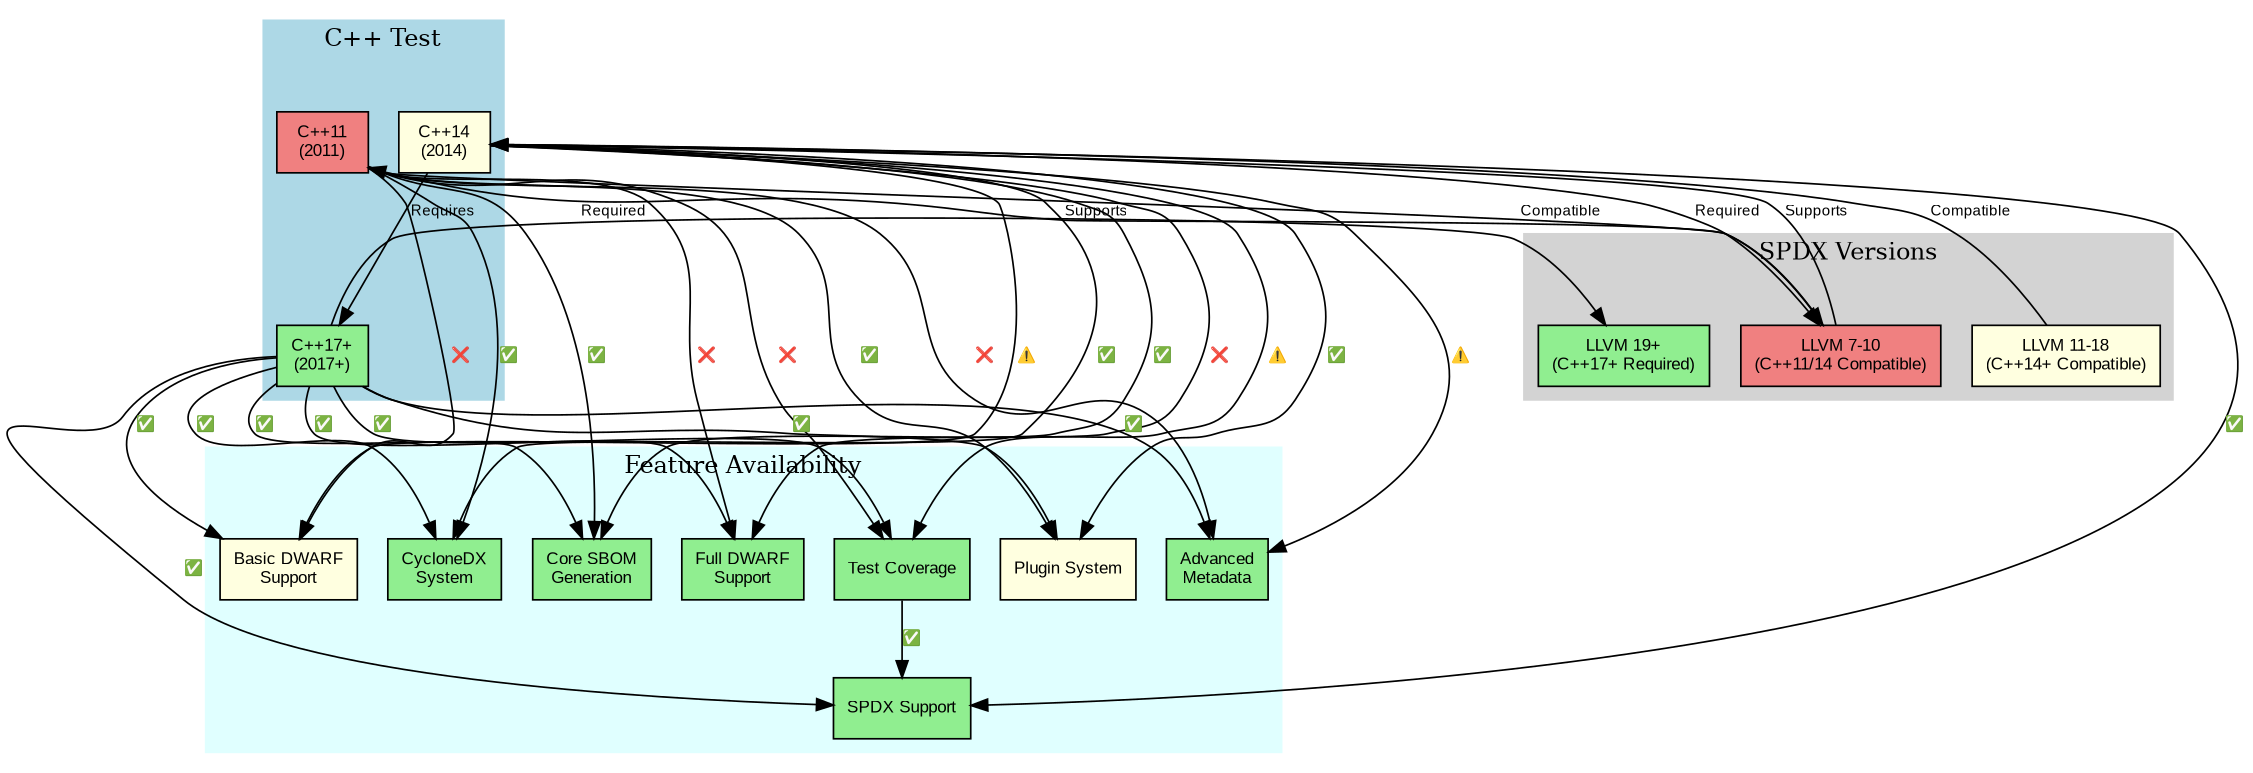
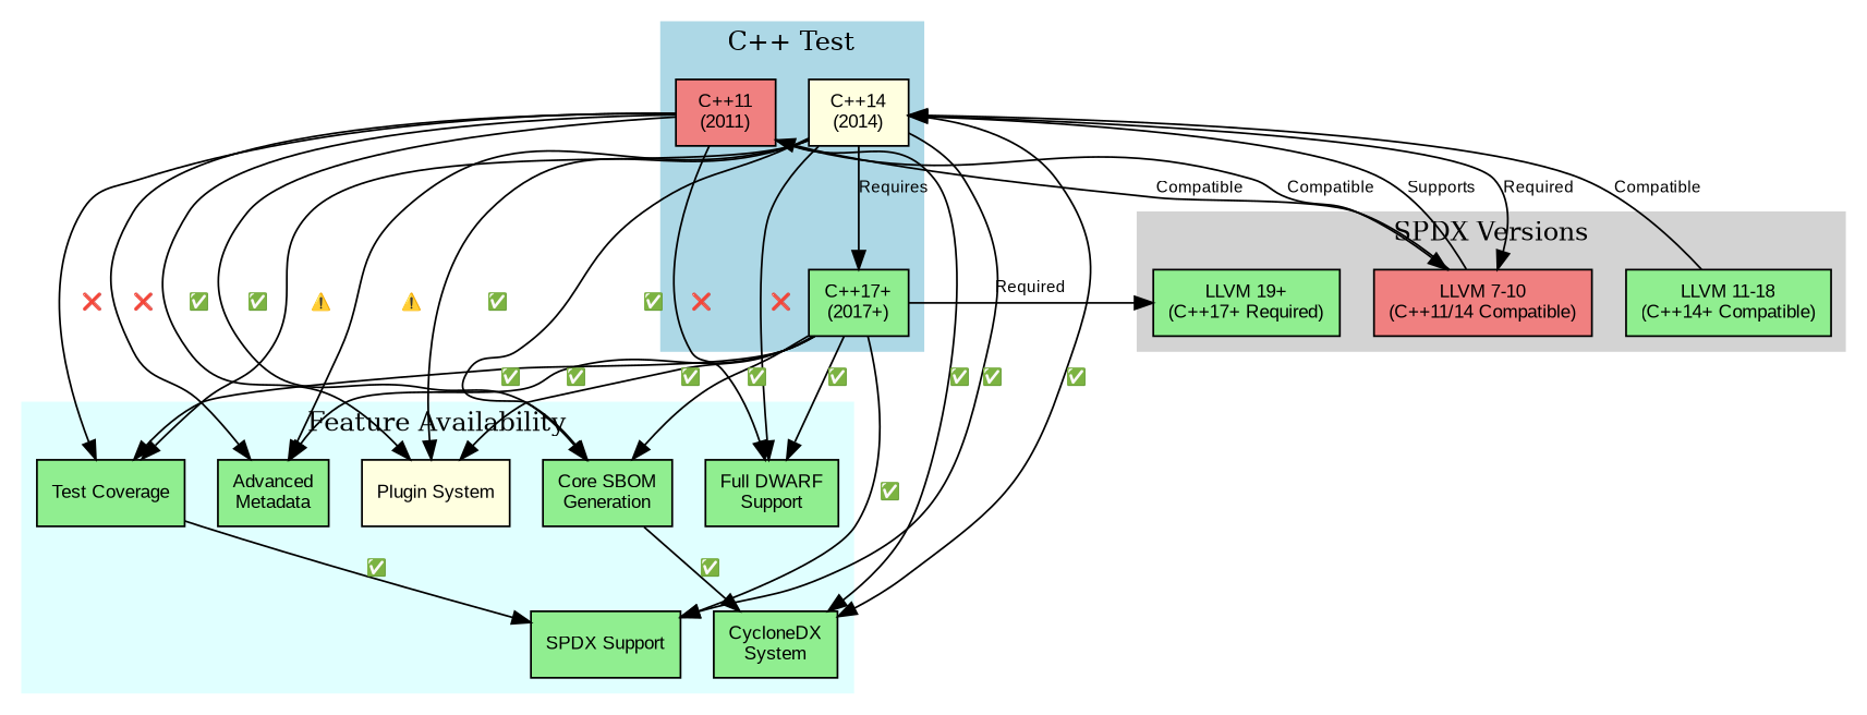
  digraph {
    rankdir=TB
    node [fillcolor=lightgreen fontname=Arial fontsize=10 shape=box style=filled]
    edge [fontname=Arial fontsize=9]
    n1 [fillcolor=lightcoral label="C++11\n(2011)"]
    n2 [fillcolor=lightyellow label="C++14\n(2014)"]
    n3 [label="C++17+\n(2017+)"]
    n4 [fillcolor=lightcoral label="LLVM 7-10\n(C++11/14 Compatible)"]
-   n5 [fillcolor=lightyellow label="LLVM 11-18\n(C++14+ Compatible)"]
+   n5 [label="LLVM 11-18\n(C++14+ Compatible)"]
    n6 [label="LLVM 19+\n(C++17+ Required)"]
    n7 [label="Core SBOM\nGeneration"]
    n8 [label="SPDX Support"]
    n9 [label="CycloneDX\nSystem"]
-   n10 [fillcolor=lightyellow label="Basic DWARF\nSupport"]
    n11 [label="Full DWARF\nSupport"]
    n12 [label="Advanced\nMetadata"]
    n13 [fillcolor=lightyellow label="Plugin System"]
    n14 [label="Test Coverage"]
    subgraph cluster_1 {
      color=lightblue
      label="C++ Test"
      style=filled
      n1
      n2
      n3
    }
    subgraph cluster_2 {
      color=lightgray
      label="SPDX Versions"
      style=filled
      n4
      n5
      n6
    }
    subgraph cluster_3 {
      color=lightcyan
      label="Feature Availability"
      style=filled
      n7
      n8
      n9
-     n10
      n11
      n12
      n13
      n14
    }
    n1 -> n4 [label=Compatible]
    n1 -> n7 [label="✅"]
    n1 -> n9 [label="✅"]
-   n1 -> n10 [label="❌"]
    n1 -> n11 [label="❌"]
    n1 -> n12 [label="❌"]
    n1 -> n13 [label="✅"]
    n1 -> n14 [label="❌"]
    n2 -> n3 [label=Requires]
    n2 -> n4 [label=Required]
    n2 -> n7 [label="✅"]
    n2 -> n8 [label="✅"]
    n2 -> n9 [label="✅"]
-   n2 -> n10 [label="⚠️"]
    n2 -> n11 [label="❌"]
    n2 -> n12 [label="⚠️"]
    n2 -> n13 [label="✅"]
    n2 -> n14 [label="⚠️"]
    n3 -> n6 [label=Required]
    n3 -> n7 [label="✅"]
    n3 -> n8 [label="✅"]
-   n3 -> n9 [label="✅"]
-   n3 -> n10 [label="✅"]
+   n7 -> n9 [label="✅"]
    n3 -> n11 [label="✅"]
    n3 -> n12 [label="✅"]
    n3 -> n13 [label="✅"]
    n3 -> n14 [label="✅"]
-   n4 -> n1 [label=Supports]
+   n4 -> n1 [label=Compatible]
    n4 -> n2 [label=Supports]
    n5 -> n2 [label=Compatible]
    n14 -> n8 [label="✅"]
  }
